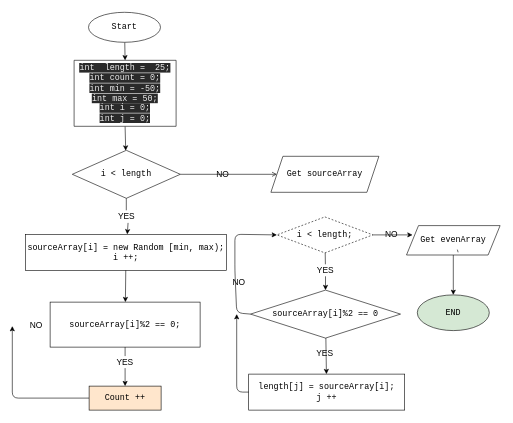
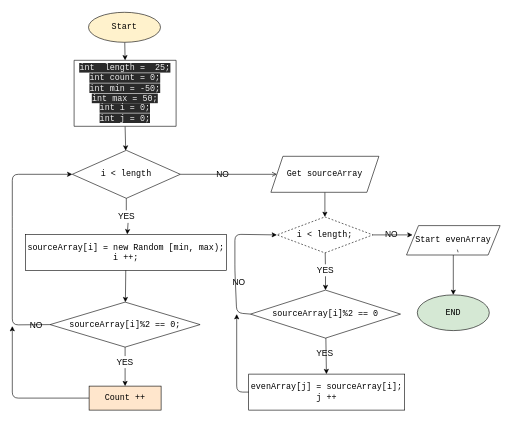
  <mxCell id="0" />
  <mxCell id="1" parent="0" />
  <mxCell id="2" value="" style="edgeStyle=none;html=1;entryX=0.5;entryY=0;entryDx=0;entryDy=0;" parent="1" source="3" edge="1" target="20"><mxGeometry relative="1" as="geometry"><mxPoint x="213" y="90" as="targetPoint" /></mxGeometry></mxCell>
- <mxCell id="3" value="Start" style="ellipse;whiteSpace=wrap;html=1;fontSize=14;fontFamily=Courier New;" parent="1" vertex="1"><mxGeometry x="147" y="20" width="120" height="50" as="geometry" /></mxCell>
+ <mxCell id="3" value="Start" style="ellipse;whiteSpace=wrap;html=1;fontSize=14;fontFamily=Courier New;fillColor=#fff2cc;" parent="1" vertex="1"><mxGeometry x="147" y="20" width="120" height="50" as="geometry" /></mxCell>
  <mxCell id="4" value="" style="edgeStyle=none;html=1;exitX=0.5;exitY=1;exitDx=0;exitDy=0;" parent="1" source="20" target="7" edge="1"><mxGeometry relative="1" as="geometry"><mxPoint x="231" y="210" as="sourcePoint" /></mxGeometry></mxCell>
  <mxCell id="5" value="" style="edgeStyle=none;html=1;fontSize=14;entryX=0;entryY=0.5;entryDx=0;entryDy=0;endArrow=open;" parent="1" source="7" target="38" edge="1"><mxGeometry relative="1" as="geometry"><mxPoint x="473" y="290" as="targetPoint" /></mxGeometry></mxCell>
  <mxCell id="6" value="" style="edgeStyle=none;html=1;fontSize=14;startArrow=none;" parent="1" target="10" edge="1"><mxGeometry relative="1" as="geometry"><mxPoint x="212.945" y="371" as="sourcePoint" /></mxGeometry></mxCell>
  <mxCell id="7" value="i &amp;lt; length" style="rhombus;whiteSpace=wrap;html=1;rounded=0;fontSize=14;fontFamily=Courier New;" parent="1" vertex="1"><mxGeometry x="120" y="250" width="180" height="80" as="geometry" /></mxCell>
+ <mxCell id="8" value="" style="edgeStyle=none;html=1;fontFamily=Courier New;fontSize=14;exitX=0.5;exitY=1;exitDx=0;exitDy=0;" parent="1" source="38" target="17" edge="1"><mxGeometry relative="1" as="geometry"><mxPoint x="545.655" y="200" as="sourcePoint" /></mxGeometry></mxCell>
+ <mxCell id="9" style="edgeStyle=none;html=1;entryX=0;entryY=0.5;entryDx=0;entryDy=0;fontSize=14;exitX=0;exitY=0.5;exitDx=0;exitDy=0;" parent="1" source="19" target="7" edge="1"><mxGeometry relative="1" as="geometry"><mxPoint x="45" y="550" as="sourcePoint" /><Array as="points"><mxPoint x="20" y="541" /><mxPoint x="20" y="370" /><mxPoint x="20" y="290" /></Array></mxGeometry></mxCell>
  <mxCell id="10" value="sourceArray[i] = new Random [min, max);&lt;br&gt;i ++;" style="whiteSpace=wrap;html=1;rounded=0;fontSize=14;fontFamily=Courier New;" parent="1" vertex="1"><mxGeometry x="42" y="390" width="335" height="60" as="geometry" /></mxCell>
  <mxCell id="11" value="NO" style="text;html=1;strokeColor=none;fillColor=none;align=center;verticalAlign=middle;whiteSpace=wrap;rounded=0;fontSize=14;" parent="1" vertex="1"><mxGeometry x="351" y="270" width="40" height="40" as="geometry" /></mxCell>
  <mxCell id="12" value="YES" style="text;html=1;strokeColor=none;fillColor=none;align=center;verticalAlign=middle;whiteSpace=wrap;rounded=0;fontSize=14;" parent="1" vertex="1"><mxGeometry x="177.5" y="350" width="65" height="20" as="geometry" /></mxCell>
  <mxCell id="13" value="" style="edgeStyle=none;html=1;fontSize=14;endArrow=none;" parent="1" source="7" target="12" edge="1"><mxGeometry relative="1" as="geometry"><mxPoint x="230" y="330" as="sourcePoint" /><mxPoint x="230" y="420" as="targetPoint" /></mxGeometry></mxCell>
  <mxCell id="14" value="" style="edgeStyle=none;html=1;fontFamily=Courier New;fontSize=14;" parent="1" source="10" target="19" edge="1"><mxGeometry relative="1" as="geometry" /></mxCell>
  <mxCell id="15" value="" style="edgeStyle=none;html=1;fontFamily=Courier New;fontSize=14;startArrow=none;" parent="1" source="29" target="27" edge="1"><mxGeometry relative="1" as="geometry" /></mxCell>
  <mxCell id="16" value="" style="edgeStyle=none;html=1;fontFamily=Courier New;fontSize=14;entryX=0;entryY=0.5;entryDx=0;entryDy=0;" parent="1" source="17" edge="1"><mxGeometry relative="1" as="geometry"><mxPoint x="687" y="391" as="targetPoint" /></mxGeometry></mxCell>
  <mxCell id="17" value="i &amp;lt; length;" style="rhombus;whiteSpace=wrap;html=1;rounded=0;fontFamily=Courier New;fontSize=14;dashed=1;" parent="1" vertex="1"><mxGeometry x="461" y="361" width="160" height="60" as="geometry" /></mxCell>
  <mxCell id="18" value="" style="edgeStyle=none;html=1;fontFamily=Courier New;fontSize=14;startArrow=none;" parent="1" source="23" target="22" edge="1"><mxGeometry relative="1" as="geometry" /></mxCell>
- <mxCell id="19" value="sourceArray[i]%2 == 0;" style="whiteSpace=wrap;html=1;fontFamily=Courier New;fontSize=14;rounded=0;" parent="1" vertex="1"><mxGeometry x="83" y="503" width="250" height="75" as="geometry" /></mxCell>
+ <mxCell id="19" value="sourceArray[i]%2 == 0;" style="rhombus;whiteSpace=wrap;html=1;rounded=0;fontFamily=Courier New;fontSize=14;" parent="1" vertex="1"><mxGeometry x="83" y="503" width="250" height="75" as="geometry" /></mxCell>
  <mxCell id="20" value="&#10;&#10;&lt;span style=&quot;color: rgb(240, 240, 240); font-family: &amp;quot;courier new&amp;quot;; font-size: 14px; font-style: normal; font-weight: 400; letter-spacing: normal; text-align: center; text-indent: 0px; text-transform: none; word-spacing: 0px; background-color: rgb(42, 42, 42); display: inline; float: none;&quot;&gt;int&amp;nbsp; length =&amp;nbsp; 25;&lt;/span&gt;&lt;br style=&quot;color: rgb(240, 240, 240); font-family: &amp;quot;courier new&amp;quot;; font-size: 14px; font-style: normal; font-weight: 400; letter-spacing: normal; text-align: center; text-indent: 0px; text-transform: none; word-spacing: 0px; background-color: rgb(42, 42, 42);&quot;&gt;&lt;span style=&quot;color: rgb(240, 240, 240); font-family: &amp;quot;courier new&amp;quot;; font-size: 14px; font-style: normal; font-weight: 400; letter-spacing: normal; text-align: center; text-indent: 0px; text-transform: none; word-spacing: 0px; background-color: rgb(42, 42, 42); display: inline; float: none;&quot;&gt;int count = 0;&lt;/span&gt;&lt;br style=&quot;color: rgb(240, 240, 240); font-family: &amp;quot;courier new&amp;quot;; font-size: 14px; font-style: normal; font-weight: 400; letter-spacing: normal; text-align: center; text-indent: 0px; text-transform: none; word-spacing: 0px; background-color: rgb(42, 42, 42);&quot;&gt;&lt;span style=&quot;color: rgb(240, 240, 240); font-family: &amp;quot;courier new&amp;quot;; font-size: 14px; font-style: normal; font-weight: 400; letter-spacing: normal; text-align: center; text-indent: 0px; text-transform: none; word-spacing: 0px; background-color: rgb(42, 42, 42); display: inline; float: none;&quot;&gt;int min = -50;&lt;/span&gt;&lt;br style=&quot;color: rgb(240, 240, 240); font-family: &amp;quot;courier new&amp;quot;; font-size: 14px; font-style: normal; font-weight: 400; letter-spacing: normal; text-align: center; text-indent: 0px; text-transform: none; word-spacing: 0px; background-color: rgb(42, 42, 42);&quot;&gt;&lt;span style=&quot;color: rgb(240, 240, 240); font-family: &amp;quot;courier new&amp;quot;; font-size: 14px; font-style: normal; font-weight: 400; letter-spacing: normal; text-align: center; text-indent: 0px; text-transform: none; word-spacing: 0px; background-color: rgb(42, 42, 42); display: inline; float: none;&quot;&gt;int max = 50;&lt;/span&gt;&lt;br style=&quot;color: rgb(240, 240, 240); font-family: &amp;quot;courier new&amp;quot;; font-size: 14px; font-style: normal; font-weight: 400; letter-spacing: normal; text-align: center; text-indent: 0px; text-transform: none; word-spacing: 0px; background-color: rgb(42, 42, 42);&quot;&gt;&lt;span style=&quot;color: rgb(240, 240, 240); font-family: &amp;quot;courier new&amp;quot;; font-size: 14px; font-style: normal; font-weight: 400; letter-spacing: normal; text-align: center; text-indent: 0px; text-transform: none; word-spacing: 0px; background-color: rgb(42, 42, 42); display: inline; float: none;&quot;&gt;int i = 0;&lt;/span&gt;&lt;br style=&quot;color: rgb(240, 240, 240); font-family: &amp;quot;courier new&amp;quot;; font-size: 14px; font-style: normal; font-weight: 400; letter-spacing: normal; text-align: center; text-indent: 0px; text-transform: none; word-spacing: 0px; background-color: rgb(42, 42, 42);&quot;&gt;&lt;span style=&quot;color: rgb(240, 240, 240); font-family: &amp;quot;courier new&amp;quot;; font-size: 14px; font-style: normal; font-weight: 400; letter-spacing: normal; text-align: center; text-indent: 0px; text-transform: none; word-spacing: 0px; background-color: rgb(42, 42, 42); display: inline; float: none;&quot;&gt;int j = 0;&lt;/span&gt;&#10;&#10;" style="shape=parallelogram;perimeter=parallelogramPerimeter;whiteSpace=wrap;html=1;fixedSize=1;fontFamily=Courier New;fontSize=14;size=-19;" parent="1" vertex="1"><mxGeometry x="123" y="100" width="170" height="110" as="geometry" /></mxCell>
  <mxCell id="21" style="edgeStyle=none;html=1;exitX=0;exitY=0.5;exitDx=0;exitDy=0;fontFamily=Courier New;fontSize=14;" parent="1" source="22" edge="1"><mxGeometry relative="1" as="geometry"><mxPoint x="20" y="543" as="targetPoint" /><Array as="points"><mxPoint x="20" y="663" /></Array></mxGeometry></mxCell>
  <mxCell id="22" value="Count ++" style="whiteSpace=wrap;html=1;rounded=0;fontFamily=Courier New;fontSize=14;fillColor=#ffe6cc;" parent="1" vertex="1"><mxGeometry x="148" y="643" width="120" height="40" as="geometry" /></mxCell>
  <mxCell id="23" value="YES" style="text;html=1;strokeColor=none;fillColor=none;align=center;verticalAlign=middle;whiteSpace=wrap;rounded=0;fontSize=14;" parent="1" vertex="1"><mxGeometry x="188" y="593" width="40" height="20" as="geometry" /></mxCell>
  <mxCell id="24" value="" style="edgeStyle=none;html=1;fontFamily=Courier New;fontSize=14;endArrow=none;" parent="1" source="19" target="23" edge="1"><mxGeometry relative="1" as="geometry"><mxPoint x="230" y="578" as="sourcePoint" /><mxPoint x="230" y="623" as="targetPoint" /></mxGeometry></mxCell>
  <mxCell id="25" value="NO" style="text;html=1;strokeColor=none;fillColor=none;align=center;verticalAlign=middle;whiteSpace=wrap;rounded=0;fontSize=14;" parent="1" vertex="1"><mxGeometry x="40" y="530.5" width="40" height="20" as="geometry" /></mxCell>
  <mxCell id="26" value="" style="edgeStyle=none;html=1;fontFamily=Courier New;fontSize=14;" parent="1" source="27" target="34" edge="1"><mxGeometry relative="1" as="geometry" /></mxCell>
  <mxCell id="27" value="sourceArray[i]%2 == 0" style="rhombus;whiteSpace=wrap;html=1;rounded=0;fontFamily=Courier New;fontSize=14;" parent="1" vertex="1"><mxGeometry x="417" y="483" width="250" height="80" as="geometry" /></mxCell>
  <mxCell id="28" value="" style="endArrow=classic;html=1;fontFamily=Courier New;fontSize=14;entryX=0;entryY=0.5;entryDx=0;entryDy=0;exitX=0;exitY=0.5;exitDx=0;exitDy=0;" parent="1" source="27" target="17" edge="1"><mxGeometry width="50" height="50" relative="1" as="geometry"><mxPoint x="377" y="510" as="sourcePoint" /><mxPoint x="427" y="460" as="targetPoint" /><Array as="points"><mxPoint x="394" y="521" /><mxPoint x="391" y="451" /><mxPoint x="391" y="390" /></Array></mxGeometry></mxCell>
  <mxCell id="29" value="YES" style="text;html=1;strokeColor=none;fillColor=none;align=center;verticalAlign=middle;whiteSpace=wrap;rounded=0;fontSize=14;" parent="1" vertex="1"><mxGeometry x="522" y="440" width="40" height="20" as="geometry" /></mxCell>
  <mxCell id="30" value="" style="edgeStyle=none;html=1;fontFamily=Courier New;fontSize=14;endArrow=none;" parent="1" source="17" target="29" edge="1"><mxGeometry relative="1" as="geometry"><mxPoint x="542" y="420" as="sourcePoint" /><mxPoint x="542" y="490" as="targetPoint" /></mxGeometry></mxCell>
  <mxCell id="31" value="NO" style="text;html=1;strokeColor=none;fillColor=none;align=center;verticalAlign=middle;whiteSpace=wrap;rounded=0;fontSize=14;" parent="1" vertex="1"><mxGeometry x="378" y="460" width="40" height="20" as="geometry" /></mxCell>
  <mxCell id="32" value="" style="edgeStyle=none;html=1;fontFamily=Courier New;fontSize=14;startArrow=none;" parent="1" target="37" edge="1"><mxGeometry relative="1" as="geometry"><mxPoint x="755" y="415.5" as="sourcePoint" /></mxGeometry></mxCell>
  <mxCell id="33" value="NO" style="text;html=1;strokeColor=none;fillColor=none;align=center;verticalAlign=middle;whiteSpace=wrap;rounded=0;fontSize=14;" parent="1" vertex="1"><mxGeometry x="632" y="380" width="40" height="20" as="geometry" /></mxCell>
- <mxCell id="34" value="length[j] = sourceArray[i];&lt;br&gt;j ++" style="whiteSpace=wrap;html=1;rounded=0;fontFamily=Courier New;fontSize=14;" parent="1" vertex="1"><mxGeometry x="414" y="623" width="260" height="60" as="geometry" /></mxCell>
+ <mxCell id="34" value="evenArray[j] = sourceArray[i];&lt;br&gt;j ++" style="whiteSpace=wrap;html=1;rounded=0;fontFamily=Courier New;fontSize=14;" parent="1" vertex="1"><mxGeometry x="414" y="623" width="260" height="60" as="geometry" /></mxCell>
  <mxCell id="35" value="YES" style="text;html=1;strokeColor=none;fillColor=none;align=center;verticalAlign=middle;whiteSpace=wrap;rounded=0;fontSize=14;" parent="1" vertex="1"><mxGeometry x="521" y="578" width="40" height="20" as="geometry" /></mxCell>
  <mxCell id="36" value="" style="endArrow=classic;html=1;fontFamily=Courier New;fontSize=14;exitX=0;exitY=0.5;exitDx=0;exitDy=0;" parent="1" source="34" edge="1"><mxGeometry width="50" height="50" relative="1" as="geometry"><mxPoint x="406" y="653" as="sourcePoint" /><mxPoint x="394" y="523" as="targetPoint" /><Array as="points"><mxPoint x="394" y="653" /></Array></mxGeometry></mxCell>
  <mxCell id="37" value="END" style="ellipse;whiteSpace=wrap;html=1;rounded=0;fontFamily=Courier New;fontSize=14;fillColor=#d5e8d4;" parent="1" vertex="1"><mxGeometry x="695" y="491" width="120" height="59.5" as="geometry" /></mxCell>
  <mxCell id="38" value="&lt;span style=&quot;font-family: &amp;#34;courier new&amp;#34; ; font-size: 14px&quot;&gt;Get sourceArray&lt;/span&gt;" style="shape=parallelogram;perimeter=parallelogramPerimeter;whiteSpace=wrap;html=1;fixedSize=1;" vertex="1" parent="1"><mxGeometry x="451" y="260" width="180" height="60" as="geometry" /></mxCell>
- <mxCell id="39" value="&lt;span style=&quot;font-family: &amp;#34;courier new&amp;#34; ; font-size: 14px&quot;&gt;Get evenArray&lt;/span&gt;" style="shape=parallelogram;perimeter=parallelogramPerimeter;whiteSpace=wrap;html=1;fixedSize=1;" vertex="1" parent="1"><mxGeometry x="677" y="375.5" width="156" height="49" as="geometry" /></mxCell>
+ <mxCell id="39" value="&lt;span style=&quot;font-family: &amp;#34;courier new&amp;#34; ; font-size: 14px&quot;&gt;Start evenArray&lt;/span&gt;" style="shape=parallelogram;perimeter=parallelogramPerimeter;whiteSpace=wrap;html=1;fixedSize=1;" vertex="1" parent="1"><mxGeometry x="677" y="375.5" width="156" height="49" as="geometry" /></mxCell>
  <mxCell id="40" value="" style="edgeStyle=none;html=1;fontFamily=Courier New;fontSize=14;endArrow=none;" edge="1" parent="1"><mxGeometry relative="1" as="geometry"><mxPoint x="763" y="420" as="sourcePoint" /><mxPoint x="761.759" y="415.5" as="targetPoint" /></mxGeometry></mxCell>
